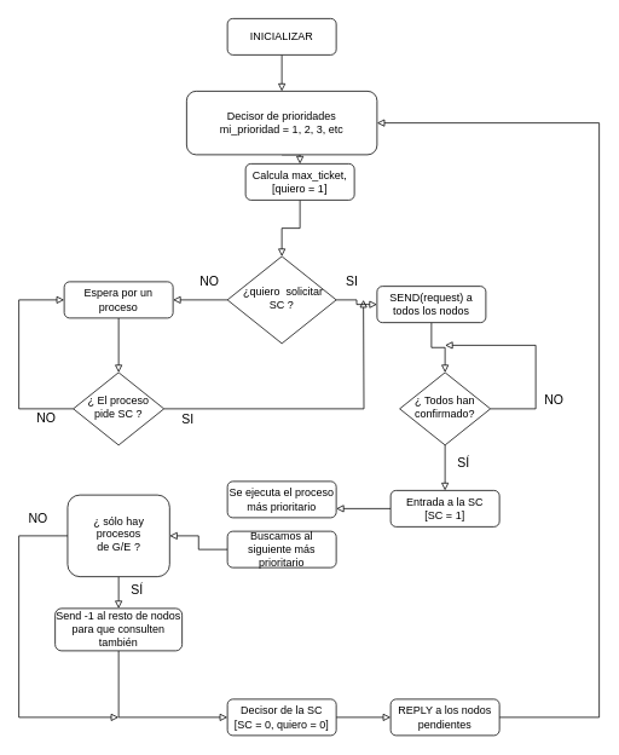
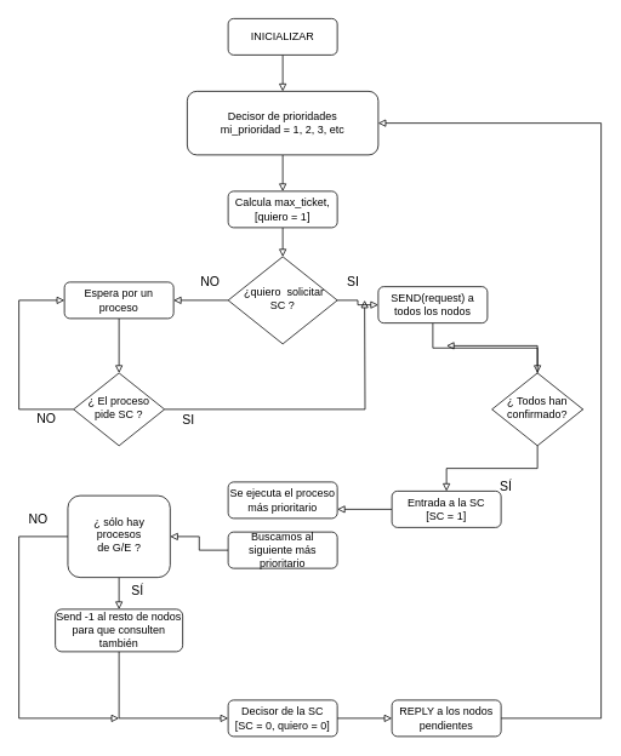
  <mxCell id="0" />
  <mxCell id="1" parent="0" />
  <mxCell id="2" style="edgeStyle=orthogonalEdgeStyle;rounded=0;orthogonalLoop=1;jettySize=auto;html=1;exitX=0.5;exitY=1;exitDx=0;exitDy=0;entryX=0.5;entryY=0;entryDx=0;entryDy=0;endArrow=block;endFill=0;" edge="1" parent="1" source="3" target="9"><mxGeometry relative="1" as="geometry" /></mxCell>
  <mxCell id="3" value="INICIALIZAR" style="rounded=1;whiteSpace=wrap;html=1;fontSize=12;glass=0;strokeWidth=1;shadow=0;" parent="1" vertex="1"><mxGeometry x="250" y="20" width="120" height="40" as="geometry" /></mxCell>
  <mxCell id="4" value="NO" style="edgeStyle=orthogonalEdgeStyle;rounded=0;orthogonalLoop=1;jettySize=auto;html=1;exitX=0;exitY=0.5;exitDx=0;exitDy=0;entryX=0;entryY=0.5;entryDx=0;entryDy=0;endArrow=block;endFill=0;fontSize=14;" edge="1" parent="1" source="7" target="14"><mxGeometry x="-0.739" y="10" relative="1" as="geometry"><Array as="points"><mxPoint x="20" y="450" /><mxPoint x="20" y="330" /></Array><mxPoint as="offset" /></mxGeometry></mxCell>
  <mxCell id="5" style="edgeStyle=orthogonalEdgeStyle;rounded=0;orthogonalLoop=1;jettySize=auto;html=1;exitX=1;exitY=0.5;exitDx=0;exitDy=0;endArrow=block;endFill=0;fontSize=14;" edge="1" parent="1" source="7"><mxGeometry relative="1" as="geometry"><mxPoint x="400" y="330" as="targetPoint" /></mxGeometry></mxCell>
  <mxCell id="6" value="SI" style="edgeLabel;html=1;align=center;verticalAlign=middle;resizable=0;points=[];fontSize=14;" vertex="1" connectable="0" parent="5"><mxGeometry x="-0.632" y="-2" relative="1" as="geometry"><mxPoint x="-38" y="8" as="offset" /></mxGeometry></mxCell>
  <mxCell id="7" value="¿ El proceso pide SC ?" style="rhombus;whiteSpace=wrap;html=1;shadow=0;fontFamily=Helvetica;fontSize=12;align=center;strokeWidth=1;spacing=6;spacingTop=-4;aspect=fixed;" parent="1" vertex="1"><mxGeometry x="80" y="410" width="100" height="80" as="geometry" /></mxCell>
  <mxCell id="8" style="edgeStyle=orthogonalEdgeStyle;rounded=0;orthogonalLoop=1;jettySize=auto;html=1;exitX=0.5;exitY=1;exitDx=0;exitDy=0;entryX=0.5;entryY=0;entryDx=0;entryDy=0;endArrow=block;endFill=0;" edge="1" parent="1" source="9" target="36"><mxGeometry relative="1" as="geometry" /></mxCell>
  <mxCell id="9" value="Decisor de prioridades&lt;br&gt;mi_prioridad = 1, 2, 3, etc" style="rounded=1;whiteSpace=wrap;html=1;fontSize=12;glass=0;strokeWidth=1;shadow=0;aspect=fixed;" vertex="1" parent="1"><mxGeometry x="205" y="100" width="210" height="70" as="geometry" /></mxCell>
  <mxCell id="10" value="&lt;font style=&quot;font-size: 14px;&quot;&gt;NO&lt;/font&gt;" style="edgeStyle=orthogonalEdgeStyle;rounded=0;orthogonalLoop=1;jettySize=auto;html=1;exitX=0;exitY=0.5;exitDx=0;exitDy=0;entryX=1;entryY=0.5;entryDx=0;entryDy=0;endArrow=block;endFill=0;fontSize=14;" edge="1" parent="1" source="12" target="14"><mxGeometry x="-0.333" y="-20" relative="1" as="geometry"><mxPoint as="offset" /></mxGeometry></mxCell>
  <mxCell id="11" value="SI" style="edgeStyle=orthogonalEdgeStyle;rounded=0;orthogonalLoop=1;jettySize=auto;html=1;exitX=1;exitY=0.5;exitDx=0;exitDy=0;entryX=0;entryY=0.5;entryDx=0;entryDy=0;endArrow=block;endFill=0;fontSize=14;" edge="1" parent="1" source="12" target="16"><mxGeometry x="-0.333" y="20" relative="1" as="geometry"><mxPoint as="offset" /></mxGeometry></mxCell>
  <mxCell id="12" value="&amp;nbsp;¿quiero&amp;nbsp; solicitar SC ?" style="rhombus;whiteSpace=wrap;html=1;shadow=0;fontFamily=Helvetica;fontSize=12;align=center;strokeWidth=1;spacing=6;spacingTop=-4;aspect=fixed;" vertex="1" parent="1"><mxGeometry x="250" y="282" width="120" height="96" as="geometry" /></mxCell>
  <mxCell id="13" style="edgeStyle=orthogonalEdgeStyle;rounded=0;orthogonalLoop=1;jettySize=auto;html=1;exitX=0.5;exitY=1;exitDx=0;exitDy=0;entryX=0.5;entryY=0;entryDx=0;entryDy=0;endArrow=block;endFill=0;" edge="1" parent="1" source="14" target="7"><mxGeometry relative="1" as="geometry" /></mxCell>
  <mxCell id="14" value="Espera por un proceso" style="rounded=1;whiteSpace=wrap;html=1;fontSize=12;glass=0;strokeWidth=1;shadow=0;" vertex="1" parent="1"><mxGeometry x="70" y="310" width="120" height="40" as="geometry" /></mxCell>
  <mxCell id="15" style="edgeStyle=orthogonalEdgeStyle;rounded=0;orthogonalLoop=1;jettySize=auto;html=1;exitX=0.5;exitY=1;exitDx=0;exitDy=0;entryX=0.5;entryY=0;entryDx=0;entryDy=0;endArrow=block;endFill=0;" edge="1" parent="1" source="16" target="19"><mxGeometry relative="1" as="geometry" /></mxCell>
  <mxCell id="16" value="SEND(request) a todos los nodos" style="rounded=1;whiteSpace=wrap;html=1;fontSize=12;glass=0;strokeWidth=1;shadow=0;" vertex="1" parent="1"><mxGeometry x="415" y="315" width="120" height="40" as="geometry" /></mxCell>
  <mxCell id="17" value="NO" style="edgeStyle=orthogonalEdgeStyle;rounded=0;orthogonalLoop=1;jettySize=auto;html=1;exitX=1;exitY=0.5;exitDx=0;exitDy=0;endArrow=block;endFill=0;fontSize=14;" edge="1" parent="1" source="19"><mxGeometry x="-0.455" y="-20" relative="1" as="geometry"><mxPoint x="490" y="380" as="targetPoint" /><Array as="points"><mxPoint x="590" y="450" /><mxPoint x="590" y="380" /></Array><mxPoint as="offset" /></mxGeometry></mxCell>
  <mxCell id="18" value="SÍ" style="edgeStyle=orthogonalEdgeStyle;rounded=0;orthogonalLoop=1;jettySize=auto;html=1;exitX=0.5;exitY=1;exitDx=0;exitDy=0;entryX=0.5;entryY=0;entryDx=0;entryDy=0;endArrow=block;endFill=0;fontSize=14;" edge="1" parent="1" source="19" target="21"><mxGeometry x="-0.2" y="20" relative="1" as="geometry"><mxPoint as="offset" /></mxGeometry></mxCell>
- <mxCell id="19" value="¿ Todos han confirmado?" style="rhombus;whiteSpace=wrap;html=1;shadow=0;fontFamily=Helvetica;fontSize=12;align=center;strokeWidth=1;spacing=6;spacingTop=-4;aspect=fixed;" vertex="1" parent="1"><mxGeometry x="440" y="410" width="100" height="80" as="geometry" /></mxCell>
+ <mxCell id="19" value="¿ Todos han confirmado?" style="rhombus;whiteSpace=wrap;html=1;shadow=0;fontFamily=Helvetica;fontSize=12;align=center;strokeWidth=1;spacing=6;spacingTop=-4;aspect=fixed;" vertex="1" parent="1"><mxGeometry x="540" y="410" width="100" height="80" as="geometry" /></mxCell>
  <mxCell id="20" style="edgeStyle=orthogonalEdgeStyle;rounded=0;orthogonalLoop=1;jettySize=auto;html=1;exitX=0;exitY=0.5;exitDx=0;exitDy=0;entryX=1;entryY=0.75;entryDx=0;entryDy=0;endArrow=block;endFill=0;" edge="1" parent="1" source="21" target="22"><mxGeometry relative="1" as="geometry" /></mxCell>
  <mxCell id="21" value="Entrada a la SC&lt;br&gt;[SC = 1]" style="rounded=1;whiteSpace=wrap;html=1;fontSize=12;glass=0;strokeWidth=1;shadow=0;" vertex="1" parent="1"><mxGeometry x="430" y="540" width="120" height="40" as="geometry" /></mxCell>
  <mxCell id="22" value="Se ejecuta el proceso más prioritario" style="rounded=1;whiteSpace=wrap;html=1;fontSize=12;glass=0;strokeWidth=1;shadow=0;" vertex="1" parent="1"><mxGeometry x="250" y="530" width="120" height="40" as="geometry" /></mxCell>
  <mxCell id="23" style="edgeStyle=orthogonalEdgeStyle;rounded=0;orthogonalLoop=1;jettySize=auto;html=1;exitX=0;exitY=0.5;exitDx=0;exitDy=0;entryX=1;entryY=0.5;entryDx=0;entryDy=0;endArrow=block;endFill=0;" edge="1" parent="1" source="24" target="30"><mxGeometry relative="1" as="geometry" /></mxCell>
  <mxCell id="24" value="Buscamos al siguiente más prioritario" style="rounded=1;whiteSpace=wrap;html=1;fontSize=12;glass=0;strokeWidth=1;shadow=0;" vertex="1" parent="1"><mxGeometry x="250" y="585" width="120" height="40" as="geometry" /></mxCell>
  <mxCell id="25" style="edgeStyle=orthogonalEdgeStyle;rounded=0;orthogonalLoop=1;jettySize=auto;html=1;exitX=1;exitY=0.5;exitDx=0;exitDy=0;entryX=0;entryY=0.5;entryDx=0;entryDy=0;endArrow=block;endFill=0;" edge="1" parent="1" source="26" target="34"><mxGeometry relative="1" as="geometry" /></mxCell>
  <mxCell id="26" value="Decisor de la SC&lt;br&gt;[SC = 0, quiero = 0]" style="rounded=1;whiteSpace=wrap;html=1;fontSize=12;glass=0;strokeWidth=1;shadow=0;" vertex="1" parent="1"><mxGeometry x="250" y="770" width="120" height="40" as="geometry" /></mxCell>
  <mxCell id="27" value="SÍ" style="edgeStyle=orthogonalEdgeStyle;rounded=0;orthogonalLoop=1;jettySize=auto;html=1;exitX=0.5;exitY=1;exitDx=0;exitDy=0;entryX=0.5;entryY=0;entryDx=0;entryDy=0;endArrow=block;endFill=0;fontSize=14;" edge="1" parent="1" source="30" target="32"><mxGeometry x="-0.143" y="20" relative="1" as="geometry"><mxPoint as="offset" /></mxGeometry></mxCell>
  <mxCell id="28" style="edgeStyle=orthogonalEdgeStyle;rounded=0;orthogonalLoop=1;jettySize=auto;html=1;exitX=0;exitY=0.5;exitDx=0;exitDy=0;endArrow=block;endFill=0;" edge="1" parent="1" source="30"><mxGeometry relative="1" as="geometry"><mxPoint x="130" y="790" as="targetPoint" /><Array as="points"><mxPoint x="20" y="590" /><mxPoint x="20" y="790" /><mxPoint x="130" y="790" /></Array></mxGeometry></mxCell>
  <mxCell id="29" value="NO" style="edgeLabel;html=1;align=center;verticalAlign=middle;resizable=0;points=[];fontSize=14;" vertex="1" connectable="0" parent="28"><mxGeometry x="-0.092" y="-2" relative="1" as="geometry"><mxPoint x="22" y="-131" as="offset" /></mxGeometry></mxCell>
  <mxCell id="30" value="¿ sólo hay procesos &lt;br&gt;de G/E ?" style="whiteSpace=wrap;html=1;shadow=0;fontFamily=Helvetica;fontSize=12;align=center;strokeWidth=1;spacing=6;spacingTop=-4;aspect=fixed;rounded=1;" vertex="1" parent="1"><mxGeometry x="73.75" y="545" width="112.5" height="90" as="geometry" /></mxCell>
  <mxCell id="31" style="edgeStyle=orthogonalEdgeStyle;rounded=0;orthogonalLoop=1;jettySize=auto;html=1;exitX=0.5;exitY=1;exitDx=0;exitDy=0;entryX=0;entryY=0.5;entryDx=0;entryDy=0;endArrow=block;endFill=0;" edge="1" parent="1" source="32" target="26"><mxGeometry relative="1" as="geometry" /></mxCell>
  <mxCell id="32" value="Send -1 al resto de nodos para que consulten también" style="rounded=1;whiteSpace=wrap;html=1;fontSize=12;glass=0;strokeWidth=1;shadow=0;aspect=fixed;" vertex="1" parent="1"><mxGeometry x="60" y="670" width="140" height="46.67" as="geometry" /></mxCell>
  <mxCell id="33" style="edgeStyle=orthogonalEdgeStyle;rounded=0;orthogonalLoop=1;jettySize=auto;html=1;exitX=1;exitY=0.5;exitDx=0;exitDy=0;entryX=1;entryY=0.5;entryDx=0;entryDy=0;endArrow=block;endFill=0;" edge="1" parent="1" source="34" target="9"><mxGeometry relative="1" as="geometry"><Array as="points"><mxPoint x="660" y="790" /><mxPoint x="660" y="135" /></Array></mxGeometry></mxCell>
  <mxCell id="34" value="REPLY a los nodos pendientes" style="rounded=1;whiteSpace=wrap;html=1;fontSize=12;glass=0;strokeWidth=1;shadow=0;" vertex="1" parent="1"><mxGeometry x="430" y="770" width="120" height="40" as="geometry" /></mxCell>
  <mxCell id="35" style="edgeStyle=orthogonalEdgeStyle;rounded=0;orthogonalLoop=1;jettySize=auto;html=1;exitX=0.5;exitY=1;exitDx=0;exitDy=0;entryX=0.5;entryY=0;entryDx=0;entryDy=0;endArrow=block;endFill=0;" edge="1" parent="1" source="36" target="12"><mxGeometry relative="1" as="geometry" /></mxCell>
- <mxCell id="36" value="Calcula max_ticket,&lt;br&gt;[quiero = 1]" style="rounded=1;whiteSpace=wrap;html=1;fontSize=12;glass=0;strokeWidth=1;shadow=0;" vertex="1" parent="1"><mxGeometry x="270" y="180" width="120" height="40" as="geometry" /></mxCell>
+ <mxCell id="36" value="Calcula max_ticket,&lt;br&gt;[quiero = 1]" style="rounded=1;whiteSpace=wrap;html=1;fontSize=12;glass=0;strokeWidth=1;shadow=0;" vertex="1" parent="1"><mxGeometry x="250" y="210" width="120" height="40" as="geometry" /></mxCell>
